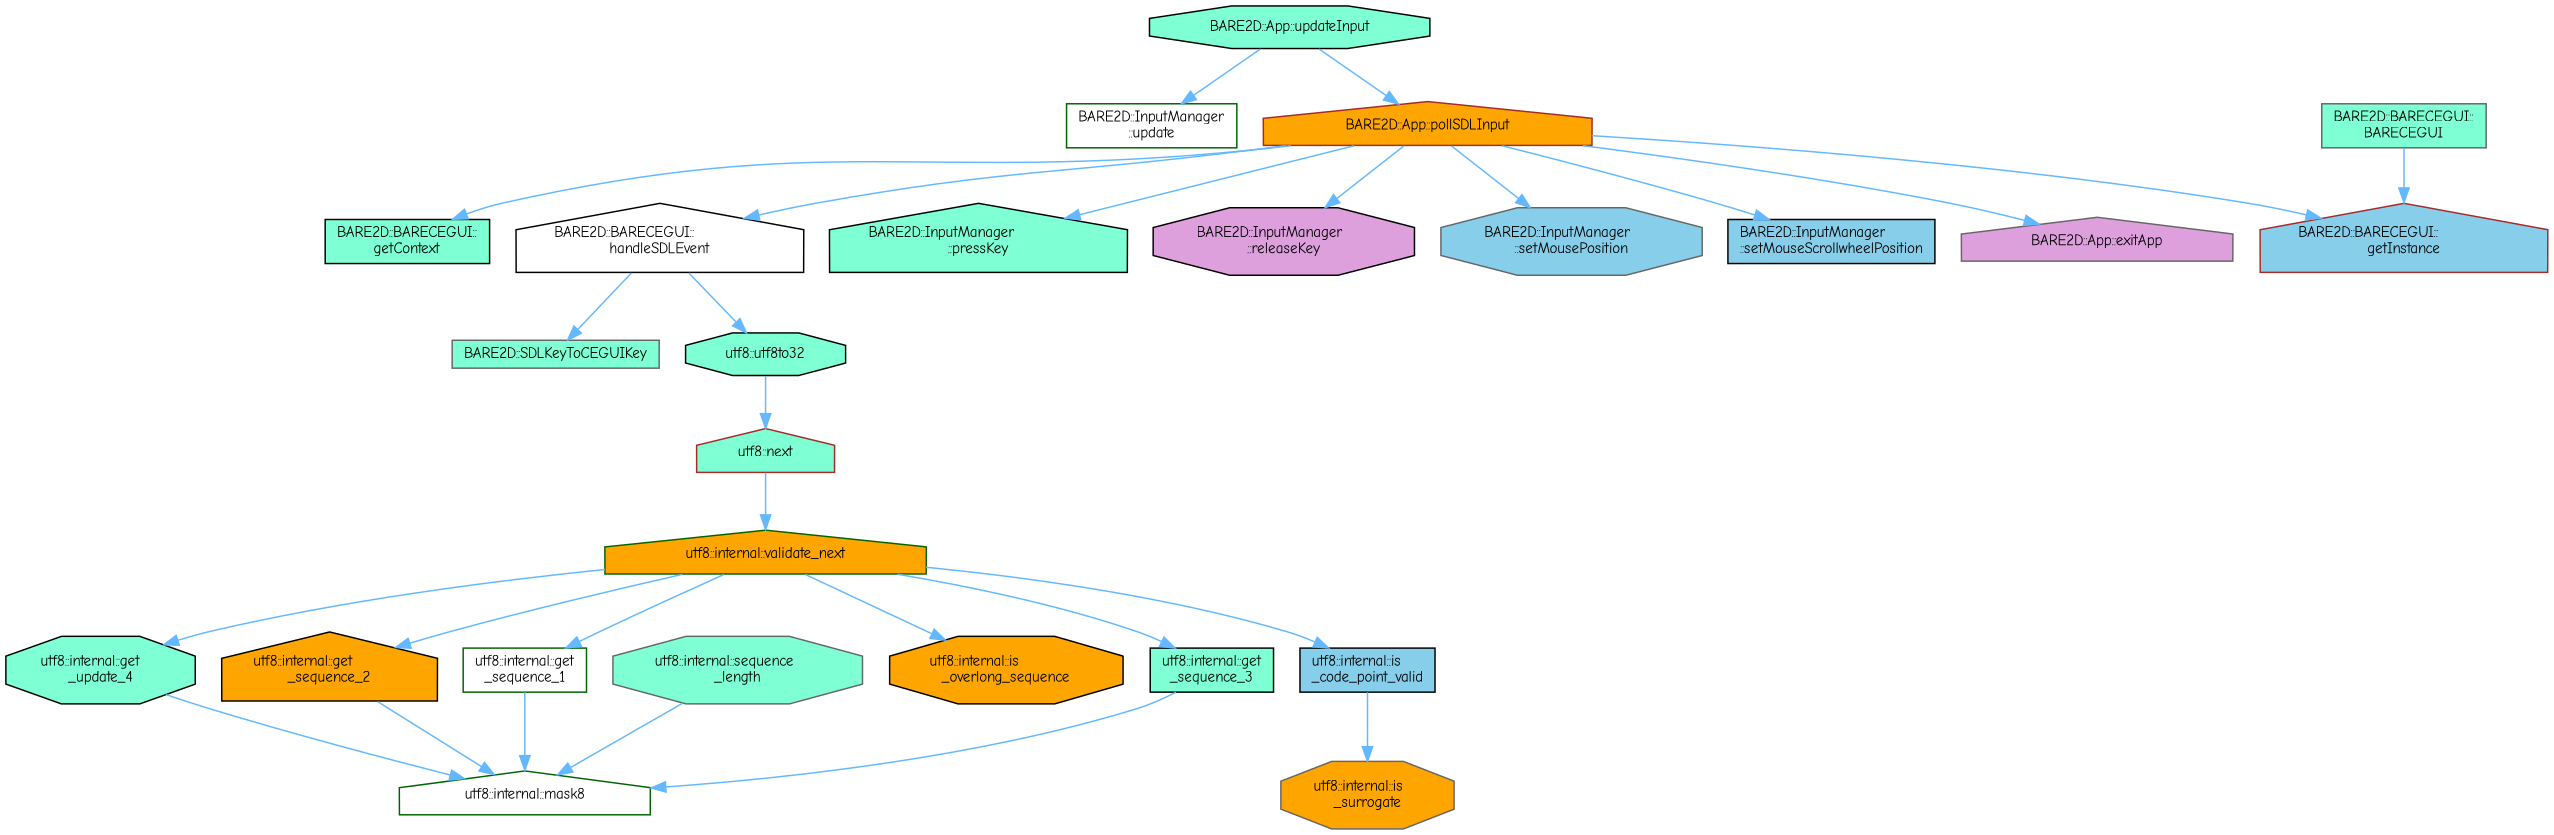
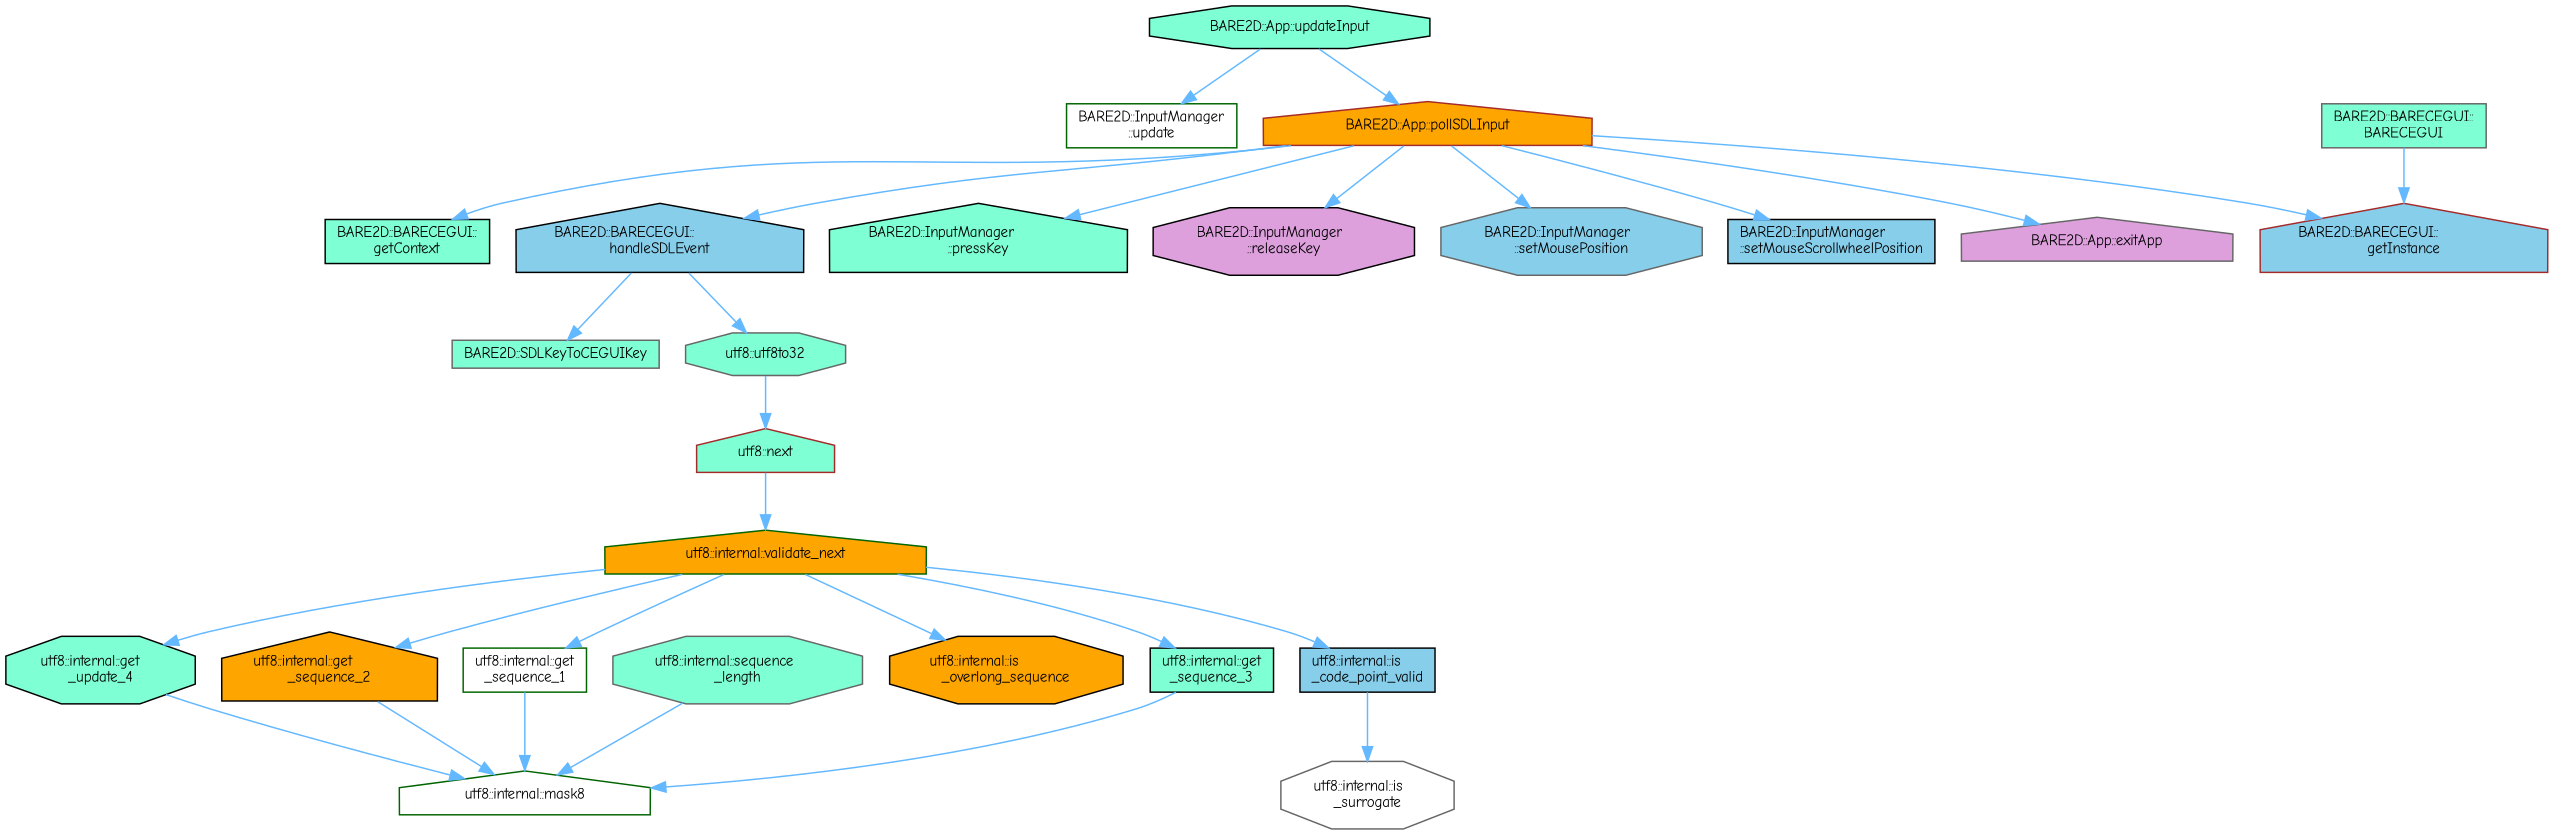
  digraph {
    fontname="Comic Neue"
    rankdir=TB
    node [color=black fillcolor=aquamarine fontname="Comic Neue" fontsize=10 shape=house style=filled]
    edge [color=steelblue1 fontname="Comic Neue" fontsize=10 labelfontname=Helvetica labelfontsize=10 style=solid]
    n1 [fontcolor=black height=0.2 label="BARE2D::App::updateInput" shape=octagon width=0.4]
    n2 [color=brown fillcolor=orange height=0.2 label="BARE2D::App::pollSDLInput" width=0.4]
    n3 [color=darkgreen fillcolor=white height=0.2 label="BARE2D::InputManager\l::update" shape=box width=0.4]
    n4 [color=gray40 fillcolor=plum height=0.2 label="BARE2D::App::exitApp" width=0.4]
    n5 [height=0.2 label="BARE2D::BARECEGUI::\lgetContext" shape=box width=0.4]
    n6 [color=brown fillcolor=skyblue height=0.2 label="BARE2D::BARECEGUI::\lgetInstance" width=0.4]
-   n7 [fillcolor=white height=0.2 label="BARE2D::BARECEGUI::\lhandleSDLEvent" width=0.4]
+   n7 [fillcolor=skyblue height=0.2 label="BARE2D::BARECEGUI::\lhandleSDLEvent" width=0.4]
    n8 [height=0.2 label="BARE2D::InputManager\l::pressKey" width=0.4]
    n9 [fillcolor=plum height=0.2 label="BARE2D::InputManager\l::releaseKey" shape=octagon width=0.4]
    n10 [color=gray40 fillcolor=skyblue height=0.2 label="BARE2D::InputManager\l::setMousePosition" shape=octagon width=0.4]
    n11 [fillcolor=skyblue height=0.2 label="BARE2D::InputManager\l::setMouseScrollwheelPosition" shape=box width=0.4]
    n12 [color=gray40 height=0.2 label="BARE2D::SDLKeyToCEGUIKey" shape=box width=0.4]
-   n13 [height=0.2 label="utf8::utf8to32" shape=octagon width=0.4]
+   n13 [color=gray40 height=0.2 label="utf8::utf8to32" shape=octagon width=0.4]
    n14 [color=gray40 height=0.2 label="BARE2D::BARECEGUI::\lBARECEGUI" shape=box width=0.4]
    n15 [color=brown height=0.2 label="utf8::next" width=0.4]
    n16 [color=darkgreen fillcolor=orange height=0.2 label="utf8::internal::validate_next" width=0.4]
    n17 [color=darkgreen fillcolor=white height=0.2 label="utf8::internal::get\l_sequence_1" shape=box width=0.4]
    n18 [fillcolor=orange height=0.2 label="utf8::internal::get\l_sequence_2" width=0.4]
    n19 [height=0.2 label="utf8::internal::get\l_sequence_3" shape=box width=0.4]
    n20 [height=0.2 label="utf8::internal::get\l_update_4" shape=octagon width=0.4]
    n21 [fillcolor=skyblue height=0.2 label="utf8::internal::is\l_code_point_valid" shape=box width=0.4]
    n22 [fillcolor=orange height=0.2 label="utf8::internal::is\l_overlong_sequence" shape=octagon width=0.4]
    n23 [color=darkgreen fillcolor=white height=0.2 label="utf8::internal::mask8" width=0.4]
-   n24 [color=gray40 fillcolor=orange height=0.2 label="utf8::internal::is\l_surrogate" shape=octagon width=0.4]
+   n24 [color=gray40 fillcolor=white height=0.2 label="utf8::internal::is\l_surrogate" shape=octagon width=0.4]
    n25 [color=gray40 height=0.2 label="utf8::internal::sequence\l_length" shape=octagon width=0.4]
    n1 -> n2
    n1 -> n3
    n2 -> n4
    n2 -> n5
    n2 -> n6
    n2 -> n7
    n2 -> n8
    n2 -> n9
    n2 -> n10
    n2 -> n11
    n7 -> n12
    n7 -> n13
    n13 -> n15
    n14 -> n6
    n15 -> n16
    n16 -> n17
    n16 -> n18
    n16 -> n19
    n16 -> n20
    n16 -> n21
    n16 -> n22
    n17 -> n23
    n18 -> n23
    n19 -> n23
    n20 -> n23
    n21 -> n24
    n25 -> n23
  }
